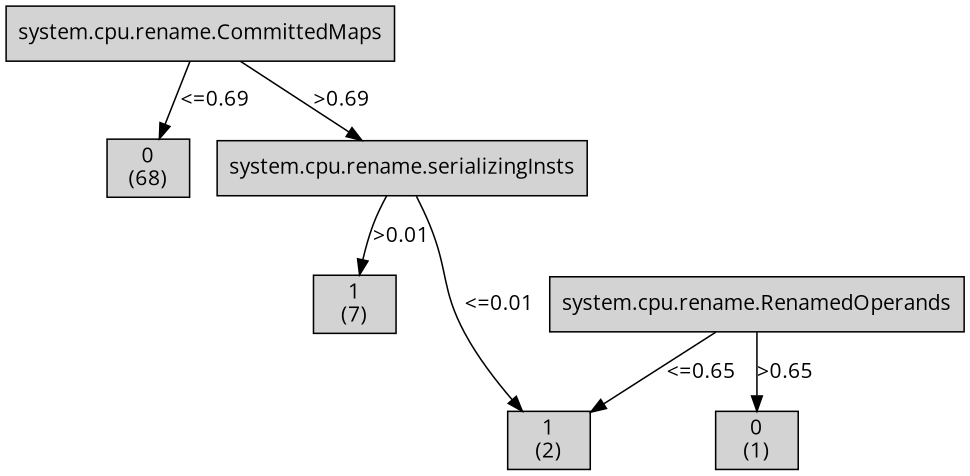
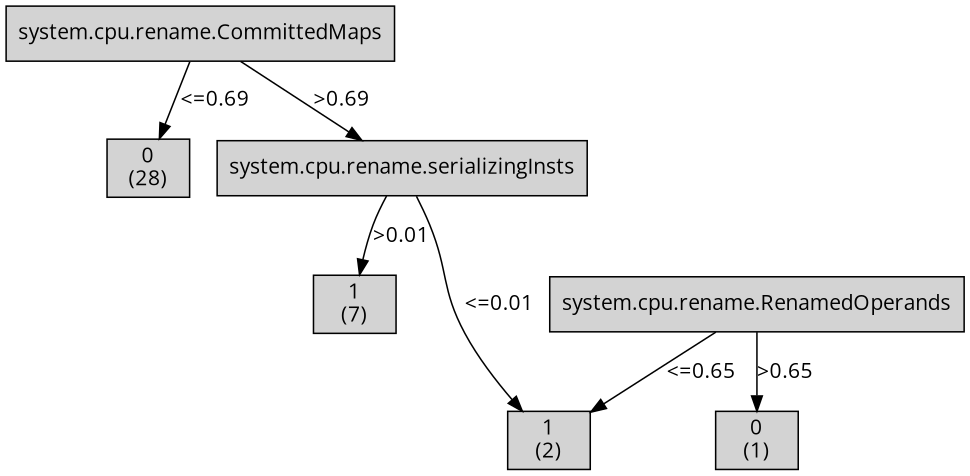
  digraph {
    fontname="Open Sans"
    node [fontname="Open Sans" shape=box style=filled weight=2]
    edge [fontname="Open Sans"]
    n1 [label="system.cpu.rename.CommittedMaps\n" weight=1]
-   n2 [label="0\n(68)\n"]
+   n2 [label="0\n(28)\n"]
    n3 [label="system.cpu.rename.serializingInsts\n"]
    n4 [label="system.cpu.rename.RenamedOperands\n" weight=3]
    n5 [label="1\n(7)\n" weight=3]
    n6 [label="1\n(2)\n" weight=4]
    n7 [label="0\n(1)\n" weight=4]
    subgraph sub_1 {
      rank=same
      n1
    }
    subgraph sub_2 {
      rank=same
      n2
      n3
    }
    subgraph sub_3 {
      rank=same
      n4
      n5
    }
    subgraph sub_4 {
      rank=same
      n6
      n7
    }
    n1 -> n2 [label="<=0.69"]
    n1 -> n3 [label=">0.69"]
    n3 -> n5 [label=">0.01"]
    n3 -> n6 [label="<=0.01"]
    n4 -> n6 [label="<=0.65"]
    n4 -> n7 [label=">0.65"]
  }
